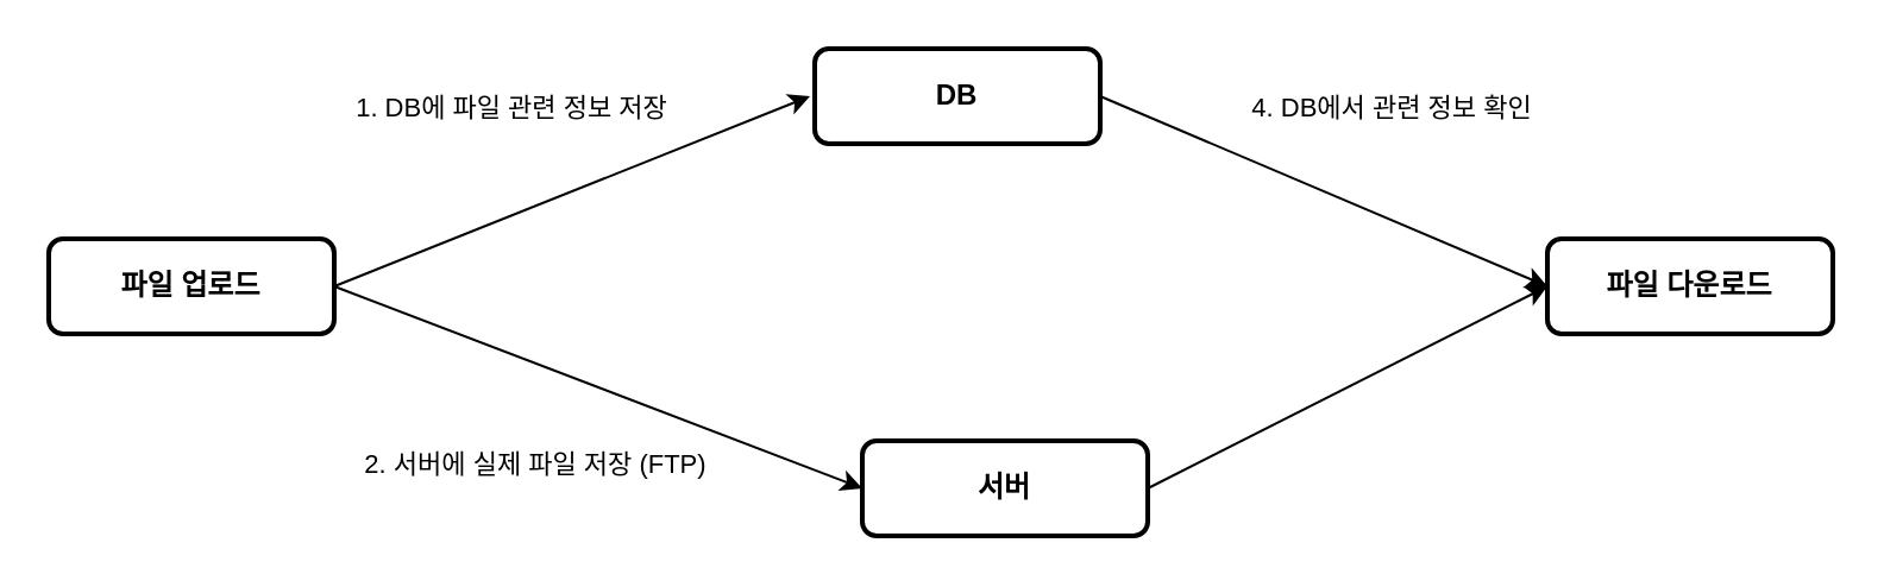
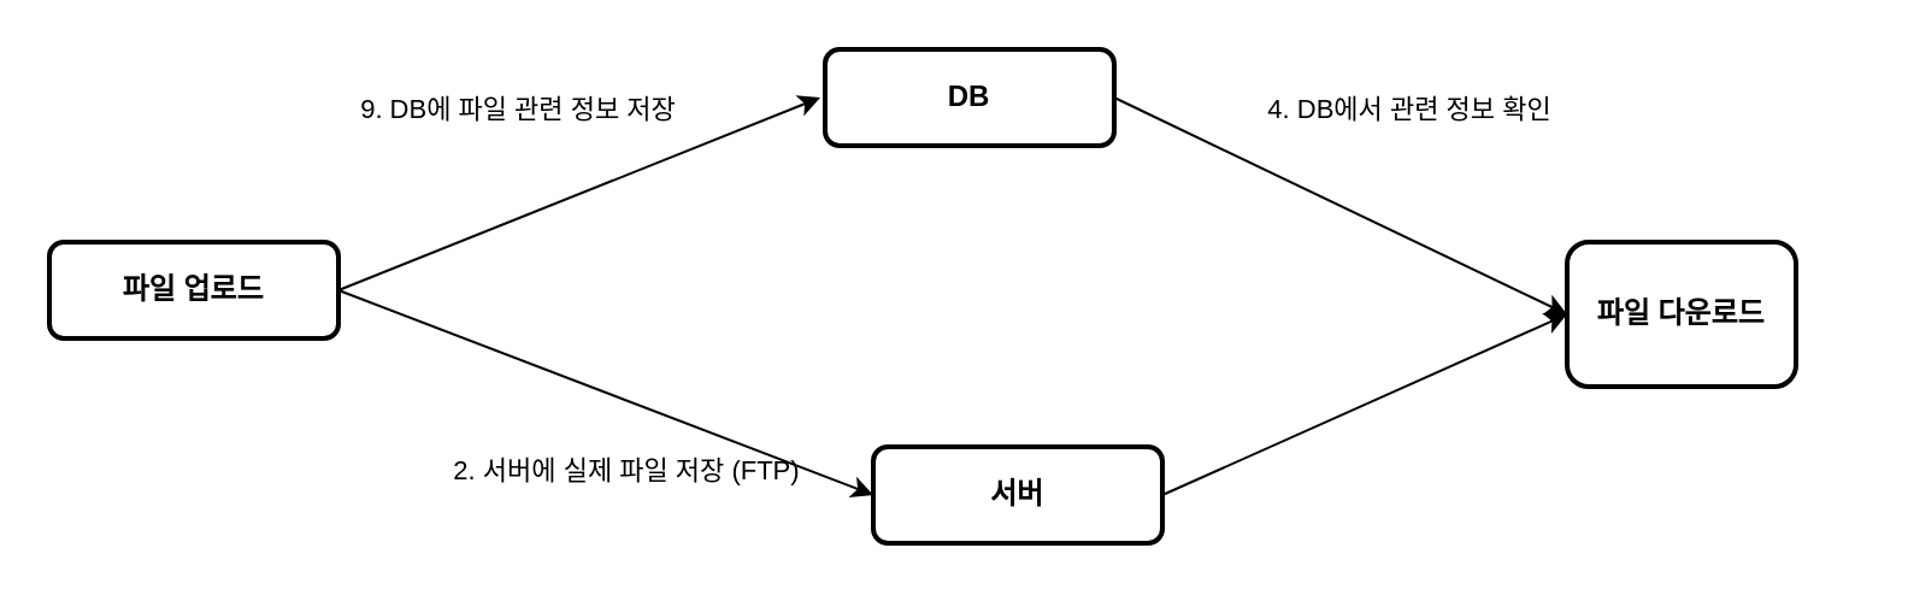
  <mxCell id="0" />
  <mxCell id="1" parent="0" />
  <mxCell id="2" value="&lt;b&gt;파일 업로드&lt;/b&gt;" style="rounded=1;whiteSpace=wrap;html=1;fontSize=12;glass=0;strokeWidth=2;shadow=0;" parent="1" vertex="1"><mxGeometry x="20" y="100" width="120" height="40" as="geometry" /></mxCell>
  <mxCell id="3" value="&lt;b&gt;DB&lt;/b&gt;" style="rounded=1;whiteSpace=wrap;html=1;fontSize=12;glass=0;strokeWidth=2;shadow=0;" vertex="1" parent="1"><mxGeometry x="342" y="20" width="120" height="40" as="geometry" /></mxCell>
  <mxCell id="4" value="&lt;b&gt;서버&lt;/b&gt;" style="rounded=1;whiteSpace=wrap;html=1;fontSize=12;glass=0;strokeWidth=2;shadow=0;" vertex="1" parent="1"><mxGeometry x="362" y="185" width="120" height="40" as="geometry" /></mxCell>
- <mxCell id="5" value="&lt;b&gt;파일 다운로드&lt;/b&gt;" style="rounded=1;whiteSpace=wrap;html=1;fontSize=12;glass=0;strokeWidth=2;shadow=0;" vertex="1" parent="1"><mxGeometry x="650" y="100" width="120" height="40" as="geometry" /></mxCell>
+ <mxCell id="5" value="&lt;b&gt;파일 다운로드&lt;/b&gt;" style="rounded=1;whiteSpace=wrap;html=1;fontSize=12;glass=0;strokeWidth=2;shadow=0;" vertex="1" parent="1"><mxGeometry x="650" y="100" width="95" height="60" as="geometry" /></mxCell>
  <mxCell id="6" value="" style="endArrow=classic;html=1;rounded=0;exitX=1;exitY=0.5;exitDx=0;exitDy=0;" edge="1" parent="1" source="2"><mxGeometry width="50" height="50" relative="1" as="geometry"><mxPoint x="370" y="270" as="sourcePoint" /><mxPoint x="340" y="40" as="targetPoint" /></mxGeometry></mxCell>
  <mxCell id="7" value="" style="endArrow=classic;html=1;rounded=0;exitX=1;exitY=0.5;exitDx=0;exitDy=0;entryX=0;entryY=0.5;entryDx=0;entryDy=0;" edge="1" parent="1" source="2" target="4"><mxGeometry width="50" height="50" relative="1" as="geometry"><mxPoint x="370" y="270" as="sourcePoint" /><mxPoint x="420" y="220" as="targetPoint" /></mxGeometry></mxCell>
  <mxCell id="8" value="" style="endArrow=classic;html=1;rounded=0;exitX=1;exitY=0.5;exitDx=0;exitDy=0;entryX=0;entryY=0.5;entryDx=0;entryDy=0;" edge="1" parent="1" source="3" target="5"><mxGeometry width="50" height="50" relative="1" as="geometry"><mxPoint x="370" y="270" as="sourcePoint" /><mxPoint x="420" y="220" as="targetPoint" /></mxGeometry></mxCell>
  <mxCell id="9" value="" style="endArrow=classic;html=1;rounded=0;entryX=0;entryY=0.5;entryDx=0;entryDy=0;exitX=1;exitY=0.5;exitDx=0;exitDy=0;" edge="1" parent="1" source="4" target="5"><mxGeometry width="50" height="50" relative="1" as="geometry"><mxPoint x="370" y="270" as="sourcePoint" /><mxPoint x="420" y="220" as="targetPoint" /></mxGeometry></mxCell>
- <mxCell id="10" value="&lt;font style=&quot;font-size: 11px;&quot;&gt;1. DB에 파일 관련 정보 저장&lt;/font&gt;" style="text;html=1;strokeColor=none;fillColor=none;align=center;verticalAlign=middle;whiteSpace=wrap;rounded=0;" vertex="1" parent="1"><mxGeometry x="130" y="30" width="170" height="30" as="geometry" /></mxCell>
- <mxCell id="11" value="&lt;font style=&quot;font-size: 11px;&quot;&gt;2. 서버에 실제 파일 저장 (FTP)&lt;/font&gt;" style="text;html=1;strokeColor=none;fillColor=none;align=center;verticalAlign=middle;whiteSpace=wrap;rounded=0;" vertex="1" parent="1"><mxGeometry x="140" y="180" width="170" height="30" as="geometry" /></mxCell>
+ <mxCell id="10" value="&lt;font style=&quot;font-size: 11px;&quot;&gt;9. DB에 파일 관련 정보 저장&lt;/font&gt;" style="text;html=1;strokeColor=none;fillColor=none;align=center;verticalAlign=middle;whiteSpace=wrap;rounded=0;" vertex="1" parent="1"><mxGeometry x="130" y="30" width="170" height="30" as="geometry" /></mxCell>
+ <mxCell id="11" value="&lt;font style=&quot;font-size: 11px;&quot;&gt;2. 서버에 실제 파일 저장 (FTP)&lt;/font&gt;" style="text;html=1;strokeColor=none;fillColor=none;align=center;verticalAlign=middle;whiteSpace=wrap;rounded=0;" vertex="1" parent="1"><mxGeometry x="175" y="180" width="170" height="30" as="geometry" /></mxCell>
  <mxCell id="12" value="&lt;font style=&quot;font-size: 11px;&quot;&gt;4. DB에서 관련 정보 확인&lt;/font&gt;" style="text;html=1;strokeColor=none;fillColor=none;align=center;verticalAlign=middle;whiteSpace=wrap;rounded=0;" vertex="1" parent="1"><mxGeometry x="500" y="30" width="170" height="30" as="geometry" /></mxCell>
